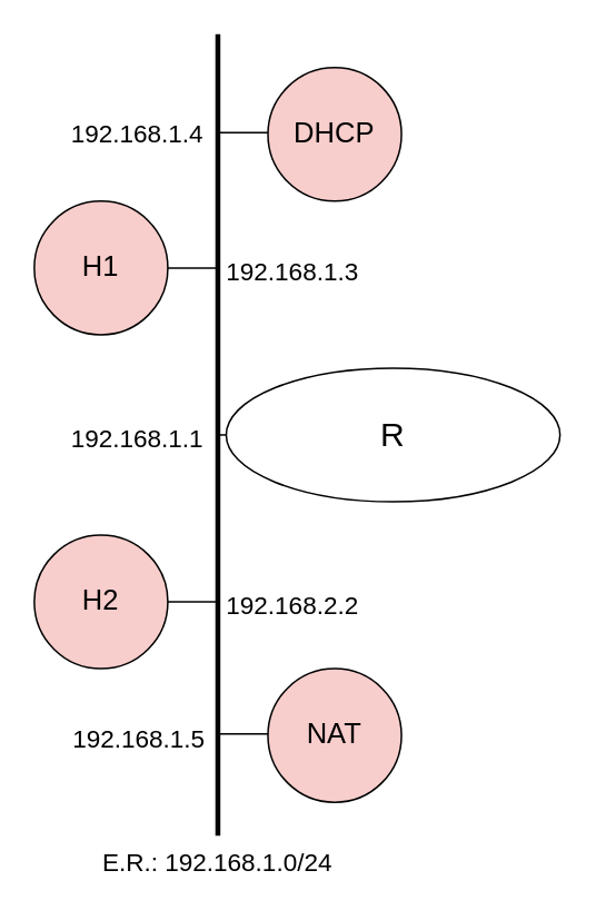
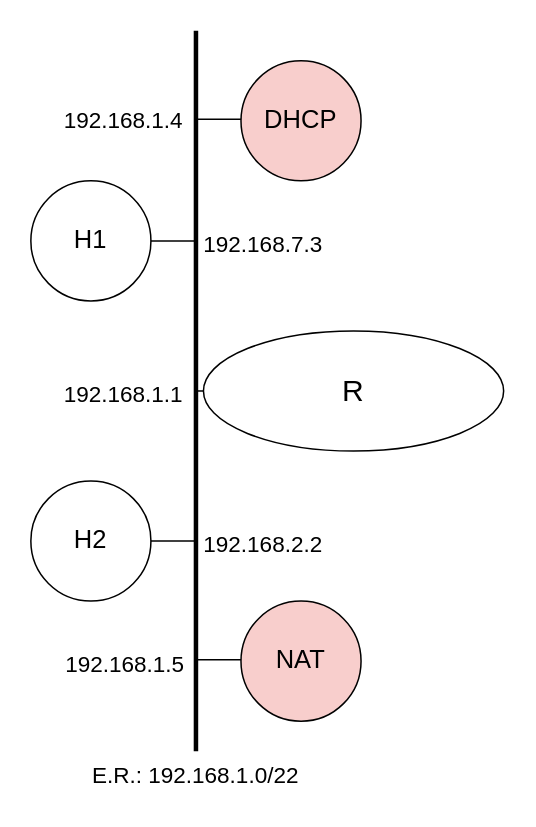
  <mxCell id="0" />
  <mxCell id="1" parent="0" />
  <mxCell id="2" value="" style="endArrow=none;html=1;rounded=0;strokeWidth=3;" edge="1" parent="1"><mxGeometry width="50" height="50" relative="1" as="geometry"><mxPoint x="130" y="500" as="sourcePoint" /><mxPoint x="130" y="20" as="targetPoint" /></mxGeometry></mxCell>
- <mxCell id="3" value="&lt;font style=&quot;font-size: 17px;&quot;&gt;H1&lt;/font&gt;" style="ellipse;whiteSpace=wrap;html=1;aspect=fixed;fillColor=#f8cecc;" vertex="1" parent="1"><mxGeometry x="20" y="120" width="80" height="80" as="geometry" /></mxCell>
+ <mxCell id="3" value="&lt;font style=&quot;font-size: 17px;&quot;&gt;H1&lt;/font&gt;" style="ellipse;whiteSpace=wrap;html=1;aspect=fixed;" vertex="1" parent="1"><mxGeometry x="20" y="120" width="80" height="80" as="geometry" /></mxCell>
  <mxCell id="4" value="" style="endArrow=none;html=1;rounded=0;strokeWidth=1;" edge="1" parent="1"><mxGeometry width="50" height="50" relative="1" as="geometry"><mxPoint x="100" y="160" as="sourcePoint" /><mxPoint x="130" y="160" as="targetPoint" /></mxGeometry></mxCell>
- <mxCell id="5" value="&lt;font style=&quot;font-size: 17px;&quot;&gt;H2&lt;/font&gt;" style="ellipse;whiteSpace=wrap;html=1;aspect=fixed;fillColor=#f8cecc;" vertex="1" parent="1"><mxGeometry x="20" y="320" width="80" height="80" as="geometry" /></mxCell>
+ <mxCell id="5" value="&lt;font style=&quot;font-size: 17px;&quot;&gt;H2&lt;/font&gt;" style="ellipse;whiteSpace=wrap;html=1;aspect=fixed;" vertex="1" parent="1"><mxGeometry x="20" y="320" width="80" height="80" as="geometry" /></mxCell>
  <mxCell id="6" value="" style="endArrow=none;html=1;rounded=0;strokeWidth=1;" edge="1" parent="1"><mxGeometry width="50" height="50" relative="1" as="geometry"><mxPoint x="100" y="360" as="sourcePoint" /><mxPoint x="130" y="360" as="targetPoint" /></mxGeometry></mxCell>
  <mxCell id="7" value="&lt;font style=&quot;font-size: 20px;&quot;&gt;R&lt;/font&gt;" style="ellipse;whiteSpace=wrap;html=1;fontSize=17;" vertex="1" parent="1"><mxGeometry x="135" y="220" width="200" height="80" as="geometry" /></mxCell>
  <mxCell id="8" value="" style="endArrow=none;html=1;rounded=0;fontSize=17;strokeWidth=1;entryX=0;entryY=0.5;entryDx=0;entryDy=0;" edge="1" parent="1" target="7"><mxGeometry width="50" height="50" relative="1" as="geometry"><mxPoint x="130" y="260" as="sourcePoint" /><mxPoint x="170" y="260" as="targetPoint" /></mxGeometry></mxCell>
- <mxCell id="9" value="&lt;font style=&quot;font-size: 15px;&quot;&gt;192.168.1.3&lt;br&gt;&lt;/font&gt;" style="text;html=1;strokeColor=none;fillColor=none;align=center;verticalAlign=middle;whiteSpace=wrap;rounded=0;fontSize=20;" vertex="1" parent="1"><mxGeometry x="135" y="145" width="80" height="30" as="geometry" /></mxCell>
+ <mxCell id="9" value="&lt;font style=&quot;font-size: 15px;&quot;&gt;192.168.7.3&lt;br&gt;&lt;/font&gt;" style="text;html=1;strokeColor=none;fillColor=none;align=center;verticalAlign=middle;whiteSpace=wrap;rounded=0;fontSize=20;" vertex="1" parent="1"><mxGeometry x="135" y="145" width="80" height="30" as="geometry" /></mxCell>
  <mxCell id="10" value="&lt;font style=&quot;font-size: 15px;&quot;&gt;192.168.2.2&lt;br&gt;&lt;/font&gt;" style="text;html=1;strokeColor=none;fillColor=none;align=center;verticalAlign=middle;whiteSpace=wrap;rounded=0;fontSize=20;" vertex="1" parent="1"><mxGeometry x="135" y="345" width="80" height="30" as="geometry" /></mxCell>
  <mxCell id="11" value="&lt;font style=&quot;font-size: 15px;&quot;&gt;192.168.1.1&lt;br&gt;&lt;/font&gt;" style="text;html=1;strokeColor=none;fillColor=none;align=center;verticalAlign=middle;whiteSpace=wrap;rounded=0;fontSize=20;" vertex="1" parent="1"><mxGeometry x="42" y="245" width="80" height="30" as="geometry" /></mxCell>
- <mxCell id="12" value="&lt;font style=&quot;font-size: 15px;&quot;&gt;E.R.: 192.168.1.0/24&lt;br&gt;&lt;/font&gt;" style="text;html=1;strokeColor=none;fillColor=none;align=center;verticalAlign=middle;whiteSpace=wrap;rounded=0;fontSize=20;" vertex="1" parent="1"><mxGeometry x="60" y="499" width="140" height="30" as="geometry" /></mxCell>
+ <mxCell id="12" value="&lt;font style=&quot;font-size: 15px;&quot;&gt;E.R.: 192.168.1.0/22&lt;br&gt;&lt;/font&gt;" style="text;html=1;strokeColor=none;fillColor=none;align=center;verticalAlign=middle;whiteSpace=wrap;rounded=0;fontSize=20;" vertex="1" parent="1"><mxGeometry x="60" y="499" width="140" height="30" as="geometry" /></mxCell>
  <mxCell id="13" value="&lt;span style=&quot;font-size: 17px;&quot;&gt;DHCP&lt;/span&gt;" style="ellipse;whiteSpace=wrap;html=1;aspect=fixed;fillColor=#f8cecc;" vertex="1" parent="1"><mxGeometry x="160" y="40" width="80" height="80" as="geometry" /></mxCell>
  <mxCell id="14" value="&lt;font style=&quot;font-size: 15px;&quot;&gt;192.168.1.4&lt;br&gt;&lt;/font&gt;" style="text;html=1;strokeColor=none;fillColor=none;align=center;verticalAlign=middle;whiteSpace=wrap;rounded=0;fontSize=20;" vertex="1" parent="1"><mxGeometry x="42" y="62" width="80" height="30" as="geometry" /></mxCell>
  <mxCell id="15" value="" style="endArrow=none;html=1;rounded=0;strokeWidth=1;" edge="1" parent="1"><mxGeometry x="0.067" y="40" width="50" height="50" relative="1" as="geometry"><mxPoint x="130" y="79" as="sourcePoint" /><mxPoint x="160" y="79" as="targetPoint" /><mxPoint as="offset" /></mxGeometry></mxCell>
  <mxCell id="16" value="&lt;font style=&quot;font-size: 17px;&quot;&gt;NAT&lt;/font&gt;" style="ellipse;whiteSpace=wrap;html=1;aspect=fixed;fillColor=#f8cecc;" vertex="1" parent="1"><mxGeometry x="160" y="400" width="80" height="80" as="geometry" /></mxCell>
  <mxCell id="17" value="" style="endArrow=none;html=1;rounded=0;strokeWidth=1;" edge="1" parent="1"><mxGeometry x="0.067" y="40" width="50" height="50" relative="1" as="geometry"><mxPoint x="130" y="439" as="sourcePoint" /><mxPoint x="160" y="439" as="targetPoint" /><mxPoint as="offset" /></mxGeometry></mxCell>
  <mxCell id="18" value="&lt;font style=&quot;font-size: 15px;&quot;&gt;192.168.1.5&lt;br&gt;&lt;/font&gt;" style="text;html=1;strokeColor=none;fillColor=none;align=center;verticalAlign=middle;whiteSpace=wrap;rounded=0;fontSize=20;" vertex="1" parent="1"><mxGeometry x="43" y="425" width="80" height="30" as="geometry" /></mxCell>
